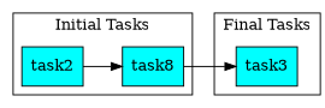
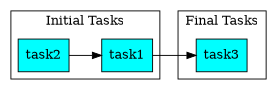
  digraph {
    rankdir=LR
    node [fillcolor=cyan shape=box style=filled]
    n1 [label=task2]
-   n2 [label=task8]
+   n2 [label=task1]
    n3 [label=task3]
    subgraph cluster_1 {
      label="Initial Tasks"
      n1
      n2
    }
    subgraph cluster_2 {
      label="Final Tasks"
      n3
    }
    n1 -> n2
    n2 -> n3
  }
